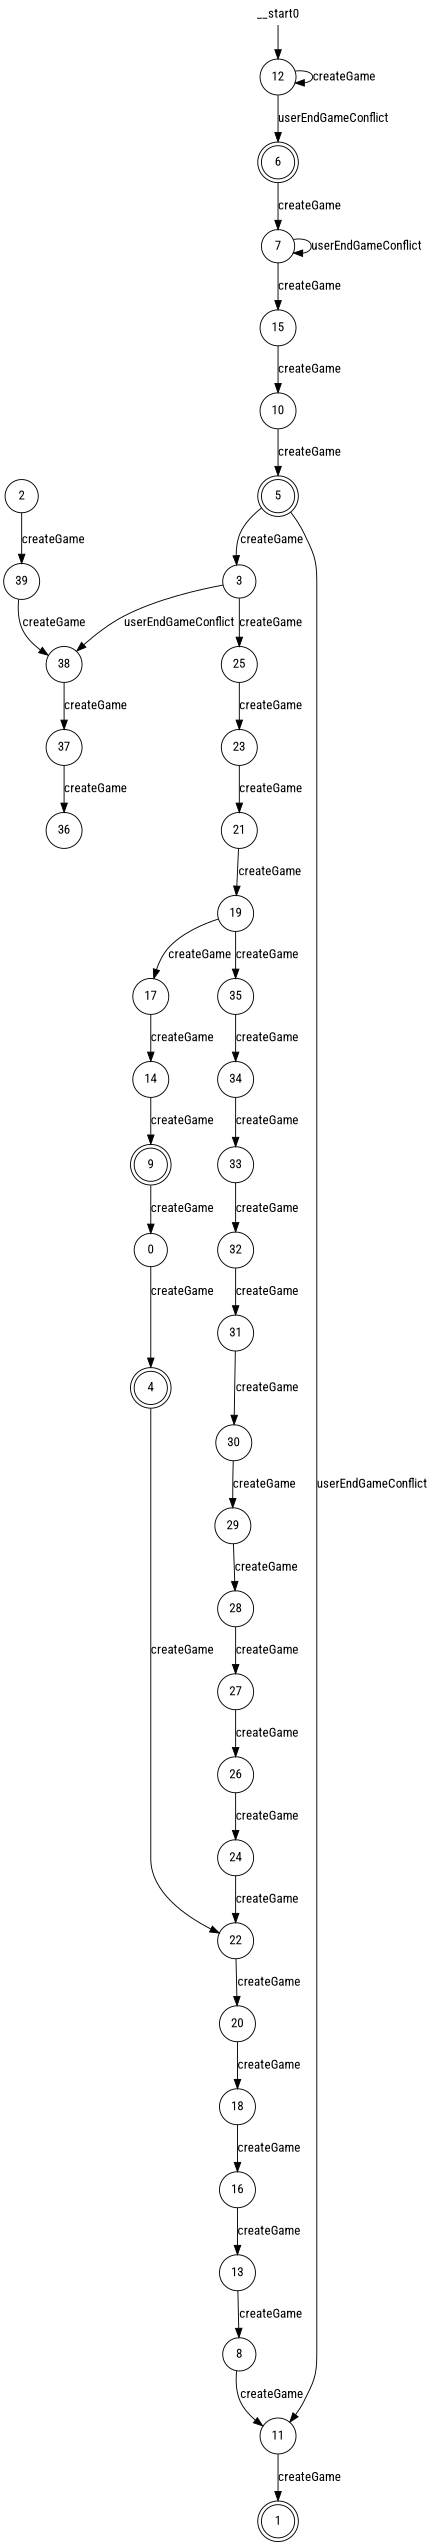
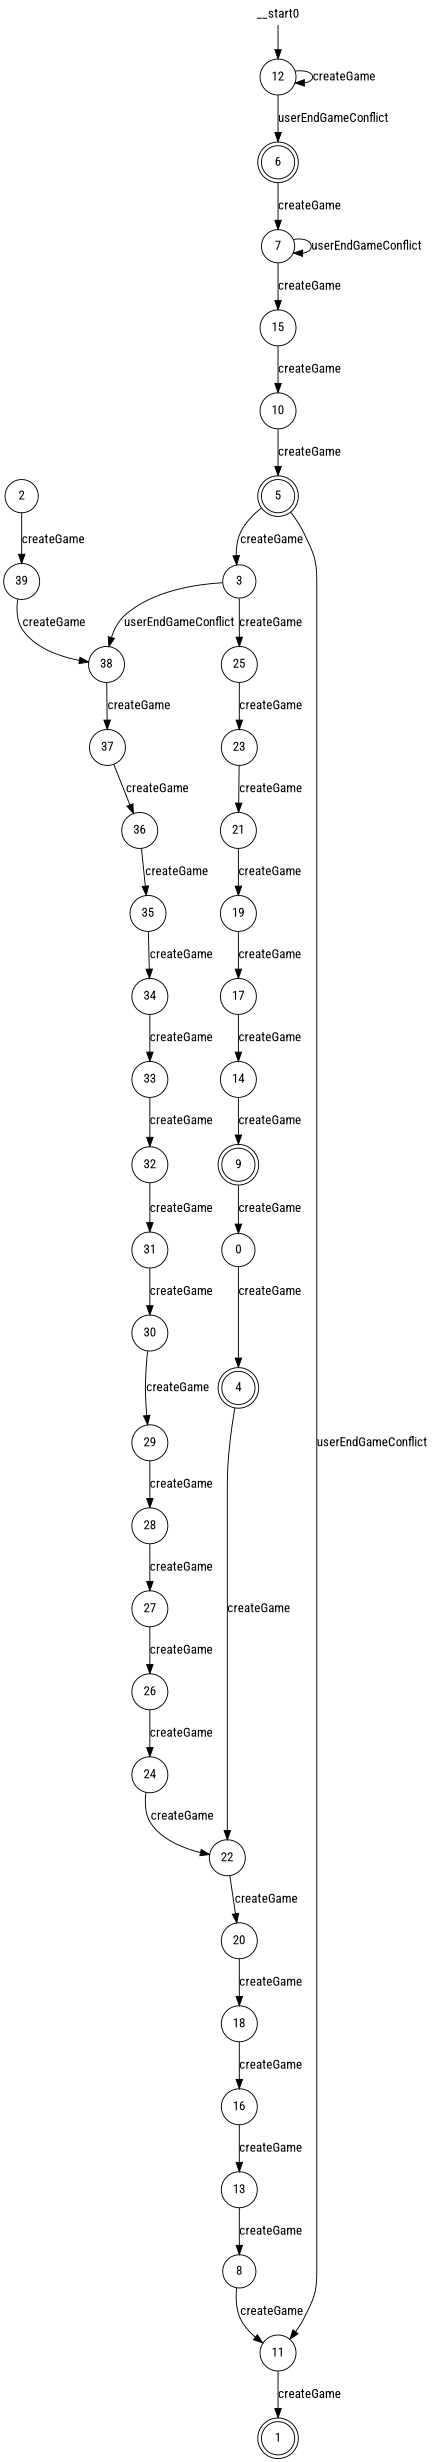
  digraph {
    fontname="Roboto Condensed"
    node [fontname="Roboto Condensed" shape=circle]
    edge [fontname="Roboto Condensed"]
    n1 [label=0]
    n2 [label=4 shape=doublecircle]
    n3 [label=22]
    n4 [label=1 shape=doublecircle]
    n5 [label=2]
    n6 [label=39]
    n7 [label=38]
    n8 [label=3]
    n9 [label=25]
    n10 [label=23]
    n11 [label=20]
    n12 [label=5 shape=doublecircle]
    n13 [label=11]
    n14 [label=6 shape=doublecircle]
    n15 [label=7]
    n16 [label=15]
    n17 [label=10]
    n18 [label=8]
    n19 [label=9 shape=doublecircle]
    n20 [label=12]
    n21 [label=13]
    n22 [label=14]
    n23 [label=16]
    n24 [label=17]
    n25 [label=18]
    n26 [label=19]
    n27 [label=21]
    n28 [label=24]
    n29 [label=26]
    n30 [label=27]
    n31 [label=28]
    n32 [label=29]
    n33 [label=30]
    n34 [label=31]
    n35 [label=32]
    n36 [label=33]
    n37 [label=34]
    n38 [label=35]
    n39 [label=36]
    n40 [label=37]
    __start0 [height=0 shape=none width=0]
    n1 -> n2 [label=createGame]
    n2 -> n3 [label=createGame]
    n3 -> n11 [label=createGame]
    n5 -> n6 [label=createGame]
    n6 -> n7 [label=createGame]
    n7 -> n40 [label=createGame]
    n8 -> n7 [label=userEndGameConflict]
    n8 -> n9 [label=createGame]
    n9 -> n10 [label=createGame]
    n10 -> n27 [label=createGame]
    n11 -> n25 [label=createGame]
    n12 -> n8 [label=createGame]
    n12 -> n13 [label=userEndGameConflict]
    n13 -> n4 [label=createGame]
    n14 -> n15 [label=createGame]
    n15 -> n15 [label=userEndGameConflict]
    n15 -> n16 [label=createGame]
    n16 -> n17 [label=createGame]
    n17 -> n12 [label=createGame]
    n18 -> n13 [label=createGame]
    n19 -> n1 [label=createGame]
    n20 -> n14 [label=userEndGameConflict]
    n20 -> n20 [label=createGame]
    n21 -> n18 [label=createGame]
    n22 -> n19 [label=createGame]
    n23 -> n21 [label=createGame]
    n24 -> n22 [label=createGame]
    n25 -> n23 [label=createGame]
    n26 -> n24 [label=createGame]
    n27 -> n26 [label=createGame]
    n28 -> n3 [label=createGame]
    n29 -> n28 [label=createGame]
    n30 -> n29 [label=createGame]
    n31 -> n30 [label=createGame]
    n32 -> n31 [label=createGame]
    n33 -> n32 [label=createGame]
    n34 -> n33 [label=createGame]
    n35 -> n34 [label=createGame]
    n36 -> n35 [label=createGame]
    n37 -> n36 [label=createGame]
    n38 -> n37 [label=createGame]
-   n26 -> n38 [label=createGame]
+   n39 -> n38 [label=createGame]
    n40 -> n39 [label=createGame]
    __start0 -> n20
  }
